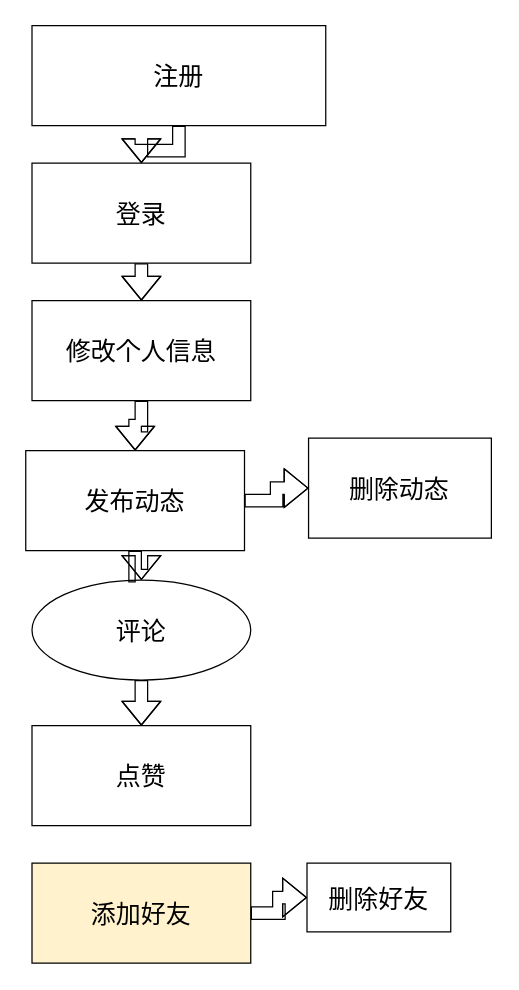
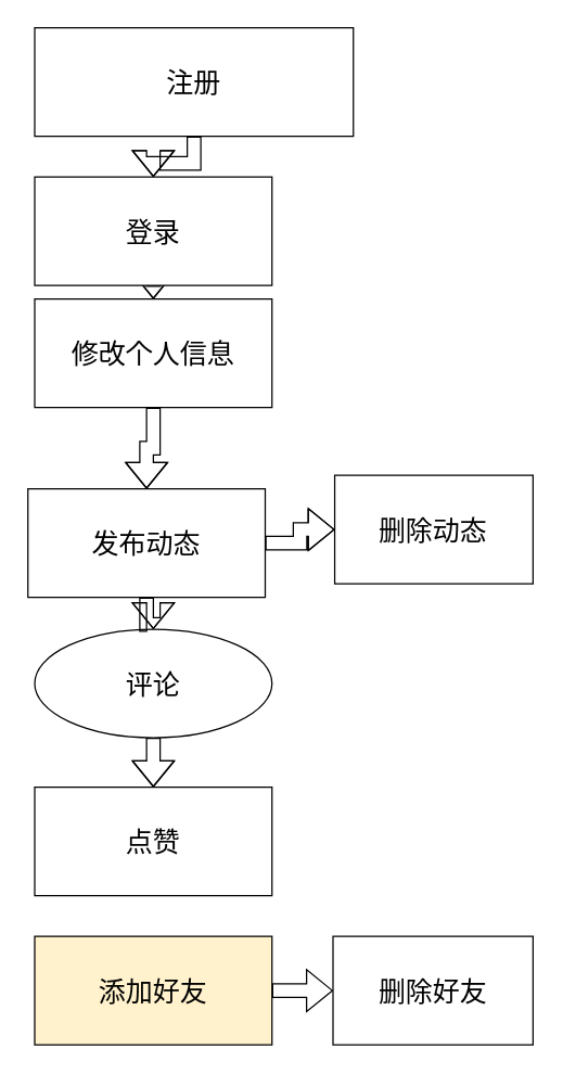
  <mxCell id="0" />
  <mxCell id="1" parent="0" />
  <mxCell id="2" value="" style="edgeStyle=orthogonalEdgeStyle;shape=flexArrow;rounded=0;orthogonalLoop=1;jettySize=auto;html=1;fontSize=22;" edge="1" parent="1" source="3" target="14"><mxGeometry relative="1" as="geometry" /></mxCell>
  <mxCell id="3" value="添加好友" style="rounded=0;whiteSpace=wrap;html=1;fontSize=20;fillColor=#fff2cc;" vertex="1" parent="1"><mxGeometry x="25" y="690" width="175" height="80" as="geometry" /></mxCell>
  <mxCell id="4" value="点赞" style="rounded=0;whiteSpace=wrap;html=1;fontSize=20;" vertex="1" parent="1"><mxGeometry x="25" y="580" width="175" height="80" as="geometry" /></mxCell>
  <mxCell id="5" value="" style="edgeStyle=orthogonalEdgeStyle;shape=flexArrow;rounded=0;orthogonalLoop=1;jettySize=auto;html=1;fontSize=22;" edge="1" parent="1" source="6" target="4"><mxGeometry relative="1" as="geometry" /></mxCell>
  <mxCell id="6" value="评论" style="ellipse;whiteSpace=wrap;html=1;fontSize=20;" vertex="1" parent="1"><mxGeometry x="25" y="463.5" width="175" height="80" as="geometry" /></mxCell>
  <mxCell id="7" value="" style="edgeStyle=orthogonalEdgeStyle;shape=flexArrow;rounded=0;orthogonalLoop=1;jettySize=auto;html=1;fontSize=22;" edge="1" parent="1" source="9" target="6"><mxGeometry relative="1" as="geometry" /></mxCell>
  <mxCell id="8" value="" style="edgeStyle=orthogonalEdgeStyle;shape=flexArrow;rounded=0;orthogonalLoop=1;jettySize=auto;html=1;fontSize=22;" edge="1" parent="1" source="9" target="15"><mxGeometry relative="1" as="geometry" /></mxCell>
  <mxCell id="9" value="发布动态" style="rounded=0;whiteSpace=wrap;html=1;fontSize=20;" vertex="1" parent="1"><mxGeometry x="20" y="360" width="175" height="80" as="geometry" /></mxCell>
  <mxCell id="10" value="" style="edgeStyle=orthogonalEdgeStyle;shape=flexArrow;rounded=0;orthogonalLoop=1;jettySize=auto;html=1;fontSize=22;" edge="1" parent="1" source="11" target="13"><mxGeometry relative="1" as="geometry" /></mxCell>
  <mxCell id="11" value="登录" style="rounded=0;whiteSpace=wrap;html=1;fontSize=20;" vertex="1" parent="1"><mxGeometry x="25" y="130" width="175" height="80" as="geometry" /></mxCell>
  <mxCell id="12" style="edgeStyle=orthogonalEdgeStyle;rounded=0;orthogonalLoop=1;jettySize=auto;html=1;entryX=0.5;entryY=0;entryDx=0;entryDy=0;fontSize=22;shape=flexArrow;" edge="1" parent="1" source="13" target="9"><mxGeometry relative="1" as="geometry" /></mxCell>
- <mxCell id="13" value="修改个人信息" style="rounded=0;whiteSpace=wrap;html=1;fontSize=20;" vertex="1" parent="1"><mxGeometry x="25" y="240" width="175" height="80" as="geometry" /></mxCell>
- <mxCell id="14" value="删除好友" style="whiteSpace=wrap;html=1;fontSize=20;rounded=0;" vertex="1" parent="1"><mxGeometry x="245" y="690" width="115" height="55" as="geometry" /></mxCell>
+ <mxCell id="13" value="修改个人信息" style="rounded=0;whiteSpace=wrap;html=1;fontSize=20;" vertex="1" parent="1"><mxGeometry x="25" y="220" width="175" height="80" as="geometry" /></mxCell>
+ <mxCell id="14" value="删除好友" style="whiteSpace=wrap;html=1;fontSize=20;rounded=0;" vertex="1" parent="1"><mxGeometry x="245" y="690" width="147.5" height="80" as="geometry" /></mxCell>
  <mxCell id="15" value="删除动态" style="whiteSpace=wrap;html=1;fontSize=20;rounded=0;" vertex="1" parent="1"><mxGeometry x="246.25" y="350" width="146.25" height="80" as="geometry" /></mxCell>
  <mxCell id="16" value="" style="edgeStyle=orthogonalEdgeStyle;shape=flexArrow;rounded=0;orthogonalLoop=1;jettySize=auto;html=1;fontSize=22;" edge="1" parent="1" source="17" target="11"><mxGeometry relative="1" as="geometry" /></mxCell>
  <mxCell id="17" value="注册" style="rounded=0;whiteSpace=wrap;html=1;fontSize=20;" vertex="1" parent="1"><mxGeometry x="25" y="20" width="235" height="80" as="geometry" /></mxCell>
